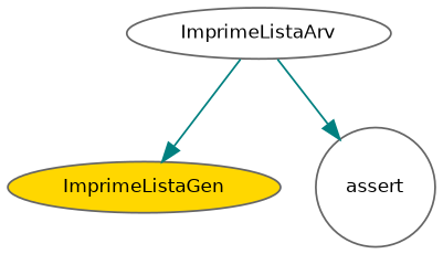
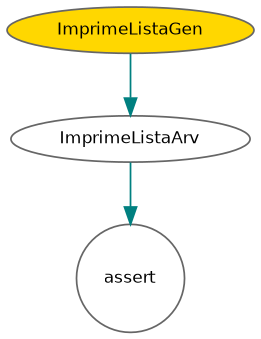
  digraph {
    rankdir=TB
    node [color=grey40 fillcolor=white fontname=Helvetica fontsize=10 shape=ellipse style=filled]
    edge [color=teal fontname=Helvetica fontsize=10 labelfontname=Helvetica labelfontsize=10 style=solid]
    n1 [color=gray40 fontcolor=black height=0.2 label=ImprimeListaArv width=0.4]
    n2 [fillcolor=gold height=0.2 label=ImprimeListaGen width=0.4]
    n3 [height=0.2 label=assert shape=circle width=0.4]
-   n1 -> n2
+   n2 -> n1
    n1 -> n3
  }
